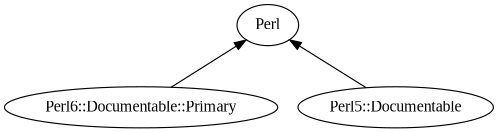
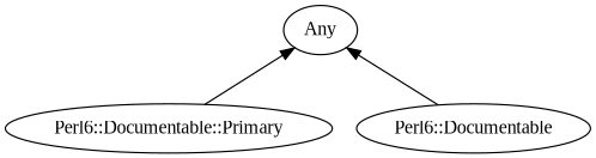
  digraph {
    fontname="Liberation Serif"
    rankdir=BT
    splines=polyline
    node [color="#000000" fontcolor="#000000" fontname="Liberation Serif"]
    edge [color="#000000" fontname="Liberation Serif"]
    "Perl6::Documentable::Primary"
-   Any [label=Perl]
-   "Perl6::Documentable" [label="Perl5::Documentable"]
+   Any
+   "Perl6::Documentable"
    "Perl6::Documentable::Primary" -> Any
    "Perl6::Documentable" -> Any
  }
